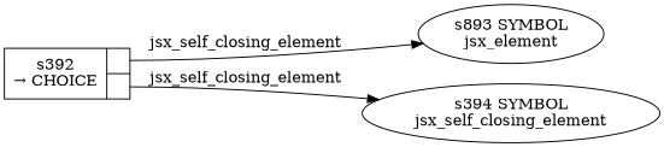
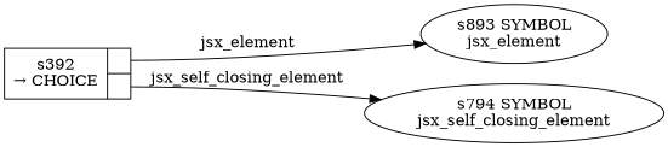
  digraph {
    rankdir=LR
    n1 [fixedsize=false label="{s392\n&rarr; CHOICE|{<p0>|<p1>}}" peripheries=1 shape=record]
    n2 [label="s893 SYMBOL\njsx_element"]
-   n3 [label="s394 SYMBOL\njsx_self_closing_element"]
-   n1 -> n2 [label=jsx_self_closing_element tailport=p0]
+   n3 [label="s794 SYMBOL\njsx_self_closing_element"]
+   n1 -> n2 [label=jsx_element tailport=p0]
    n1 -> n3 [label=jsx_self_closing_element tailport=p1]
  }
